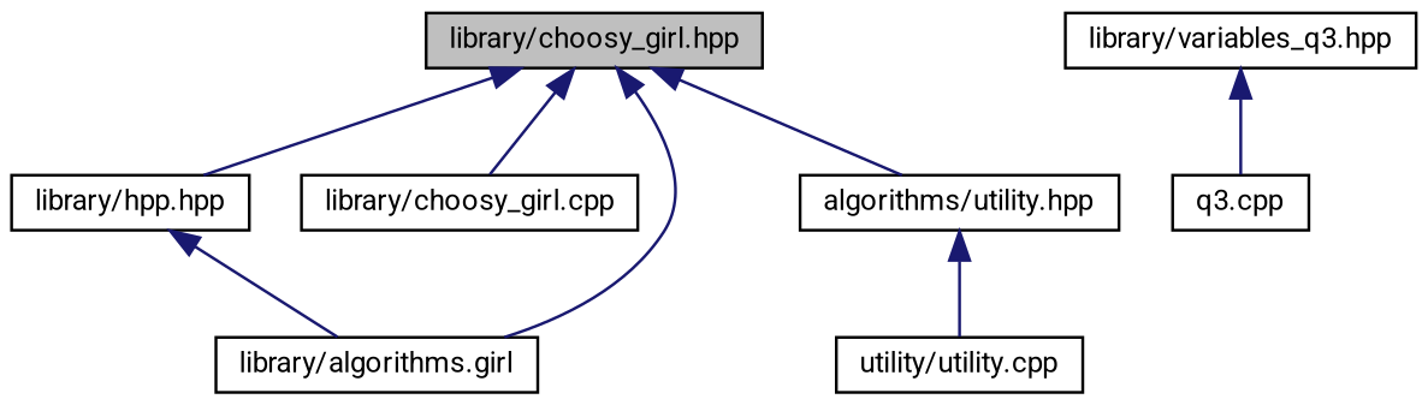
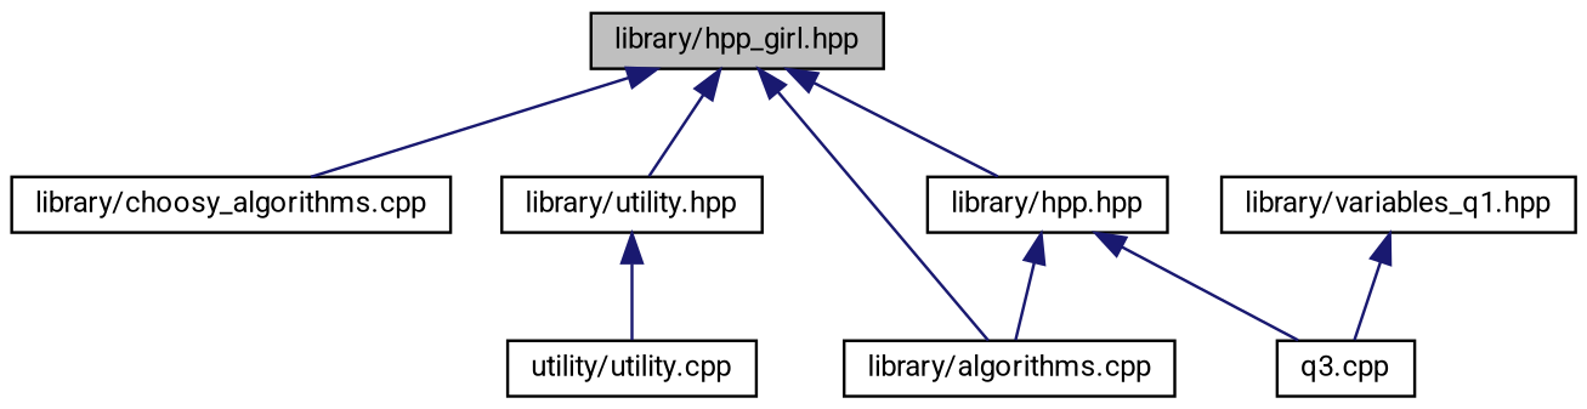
  digraph {
    fontname=Roboto
    node [color=black fillcolor=white fontname=Roboto fontsize=10 shape=record style=filled]
    edge [color=midnightblue dir=back fontname=Roboto fontsize=10 labelfontname=Helvetica labelfontsize=10 style=solid]
-   n1 [fillcolor=grey75 fontcolor=black height=0.2 label="library/choosy_girl.hpp" width=0.4]
+   n1 [fillcolor=grey75 fontcolor=black height=0.2 label="library/hpp_girl.hpp" width=0.4]
    n2 [height=0.2 label="library/hpp.hpp" width=0.4]
-   n3 [height=0.2 label="library/choosy_girl.cpp" width=0.4]
-   n4 [height=0.2 label="algorithms/utility.hpp" width=0.4]
-   n5 [height=0.2 label="library/algorithms.girl" width=0.4]
+   n3 [height=0.2 label="library/choosy_algorithms.cpp" width=0.4]
+   n4 [height=0.2 label="library/utility.hpp" width=0.4]
+   n5 [height=0.2 label="library/algorithms.cpp" width=0.4]
    n6 [height=0.2 label="q3.cpp" width=0.4]
    n7 [height=0.2 label="utility/utility.cpp" width=0.4]
-   n8 [height=0.2 label="library/variables_q3.hpp" width=0.4]
+   n8 [height=0.2 label="library/variables_q1.hpp" width=0.4]
    n1 -> n2
    n1 -> n3
    n1 -> n4
    n1 -> n5
    n2 -> n5
+   n2 -> n6
    n4 -> n7
    n8 -> n6
  }
